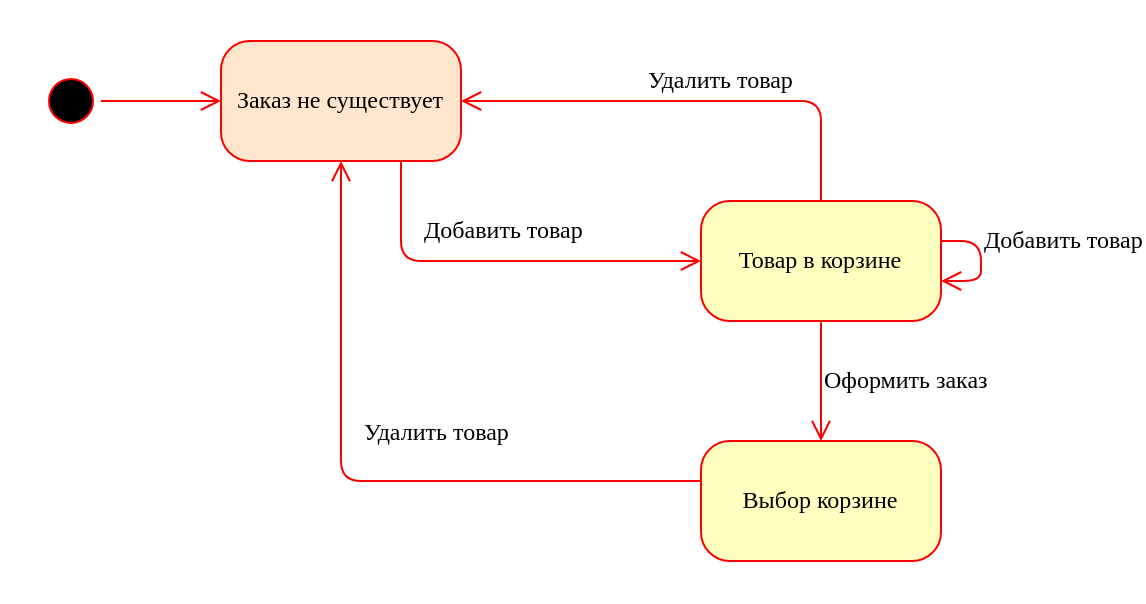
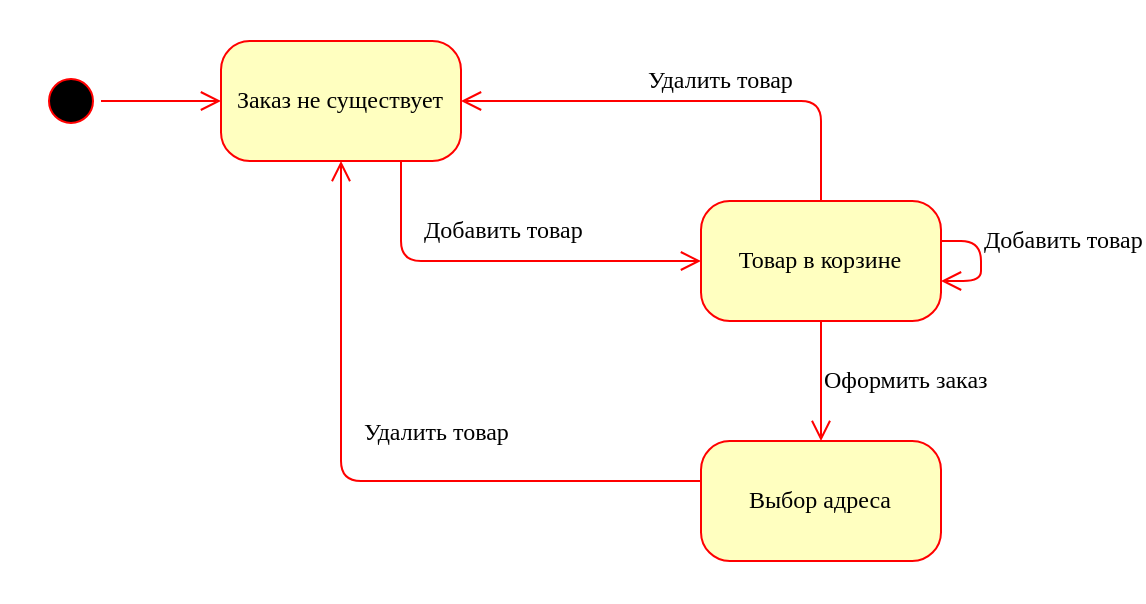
  <mxCell id="0" />
  <mxCell id="1" parent="0" />
  <mxCell id="2" value="" style="ellipse;html=1;shape=startState;fillColor=#000000;strokeColor=#ff0000;rounded=1;shadow=0;comic=0;labelBackgroundColor=none;fontFamily=Verdana;fontSize=12;fontColor=#000000;align=center;direction=south;" parent="1" vertex="1"><mxGeometry x="20" y="35" width="30" height="30" as="geometry" /></mxCell>
- <mxCell id="3" value="Заказ не существует" style="rounded=1;whiteSpace=wrap;html=1;arcSize=24;fillColor=#ffe6cc;strokeColor=#ff0000;shadow=0;comic=0;labelBackgroundColor=none;fontFamily=Verdana;fontSize=12;fontColor=#000000;align=center;" parent="1" vertex="1"><mxGeometry x="110" y="20" width="120" height="60" as="geometry" /></mxCell>
+ <mxCell id="3" value="Заказ не существует" style="rounded=1;whiteSpace=wrap;html=1;arcSize=24;fillColor=#ffffc0;strokeColor=#ff0000;shadow=0;comic=0;labelBackgroundColor=none;fontFamily=Verdana;fontSize=12;fontColor=#000000;align=center;" parent="1" vertex="1"><mxGeometry x="110" y="20" width="120" height="60" as="geometry" /></mxCell>
  <mxCell id="4" value="Товар в корзине" style="rounded=1;whiteSpace=wrap;html=1;arcSize=24;fillColor=#ffffc0;strokeColor=#ff0000;shadow=0;comic=0;labelBackgroundColor=none;fontFamily=Verdana;fontSize=12;fontColor=#000000;align=center;" parent="1" vertex="1"><mxGeometry x="350" y="100" width="120" height="60" as="geometry" /></mxCell>
- <mxCell id="5" value="Выбор корзине" style="rounded=1;whiteSpace=wrap;html=1;arcSize=24;fillColor=#ffffc0;strokeColor=#ff0000;shadow=0;comic=0;labelBackgroundColor=none;fontFamily=Verdana;fontSize=12;fontColor=#000000;align=center;" parent="1" vertex="1"><mxGeometry x="350" y="220" width="120" height="60" as="geometry" /></mxCell>
+ <mxCell id="5" value="Выбор адреса" style="rounded=1;whiteSpace=wrap;html=1;arcSize=24;fillColor=#ffffc0;strokeColor=#ff0000;shadow=0;comic=0;labelBackgroundColor=none;fontFamily=Verdana;fontSize=12;fontColor=#000000;align=center;" parent="1" vertex="1"><mxGeometry x="350" y="220" width="120" height="60" as="geometry" /></mxCell>
  <mxCell id="6" value="" style="edgeStyle=orthogonalEdgeStyle;html=1;labelBackgroundColor=none;endArrow=open;endSize=8;strokeColor=#ff0000;fontFamily=Verdana;fontSize=12;align=left;" parent="1" source="2" target="3" edge="1"><mxGeometry x="-0.793" y="20" relative="1" as="geometry"><mxPoint x="100" y="50" as="targetPoint" /><Array as="points" /><mxPoint as="offset" /></mxGeometry></mxCell>
  <mxCell id="7" value="Добавить товар" style="edgeStyle=orthogonalEdgeStyle;html=1;labelBackgroundColor=none;endArrow=open;endSize=8;strokeColor=#ff0000;fontFamily=Verdana;fontSize=12;align=left;entryX=0;entryY=0.5;" parent="1" source="3" target="4" edge="1"><mxGeometry x="-0.647" y="10" relative="1" as="geometry"><Array as="points"><mxPoint x="200" y="130" /></Array><mxPoint as="offset" /></mxGeometry></mxCell>
  <mxCell id="8" value="Добавить товар" style="edgeStyle=orthogonalEdgeStyle;html=1;labelBackgroundColor=none;endArrow=open;endSize=8;strokeColor=#ff0000;fontFamily=Verdana;fontSize=12;align=left;" parent="1" source="4" target="4" edge="1"><mxGeometry x="-0.333" relative="1" as="geometry"><mxPoint x="450" y="125" as="sourcePoint" /><mxPoint x="700" y="220" as="targetPoint" /><mxPoint as="offset" /></mxGeometry></mxCell>
  <mxCell id="9" value="Оформить заказ" style="edgeStyle=elbowEdgeStyle;html=1;labelBackgroundColor=none;endArrow=open;endSize=8;strokeColor=#ff0000;fontFamily=Verdana;fontSize=12;align=left;" parent="1" source="4" target="5" edge="1"><mxGeometry relative="1" as="geometry"><mxPoint x="670" y="265" as="sourcePoint" /><mxPoint x="530" y="265" as="targetPoint" /></mxGeometry></mxCell>
  <mxCell id="10" value="Удалить товар" style="edgeStyle=orthogonalEdgeStyle;html=1;labelBackgroundColor=none;endArrow=open;endSize=8;strokeColor=#ff0000;fontFamily=Verdana;fontSize=12;align=left;" parent="1" source="4" target="3" edge="1"><mxGeometry x="0.2" y="-10" relative="1" as="geometry"><mxPoint x="240" y="250" as="sourcePoint" /><mxPoint x="410" y="250" as="targetPoint" /><Array as="points"><mxPoint x="410" y="50" /></Array><mxPoint as="offset" /></mxGeometry></mxCell>
  <mxCell id="11" value="Удалить товар" style="edgeStyle=orthogonalEdgeStyle;html=1;labelBackgroundColor=none;endArrow=open;endSize=8;strokeColor=#ff0000;fontFamily=Verdana;fontSize=12;align=left;" parent="1" source="5" target="3" edge="1"><mxGeometry x="0.2" y="-10" relative="1" as="geometry"><mxPoint x="420" y="110" as="sourcePoint" /><mxPoint x="240" y="60" as="targetPoint" /><Array as="points"><mxPoint x="170" y="240" /></Array><mxPoint as="offset" /></mxGeometry></mxCell>
